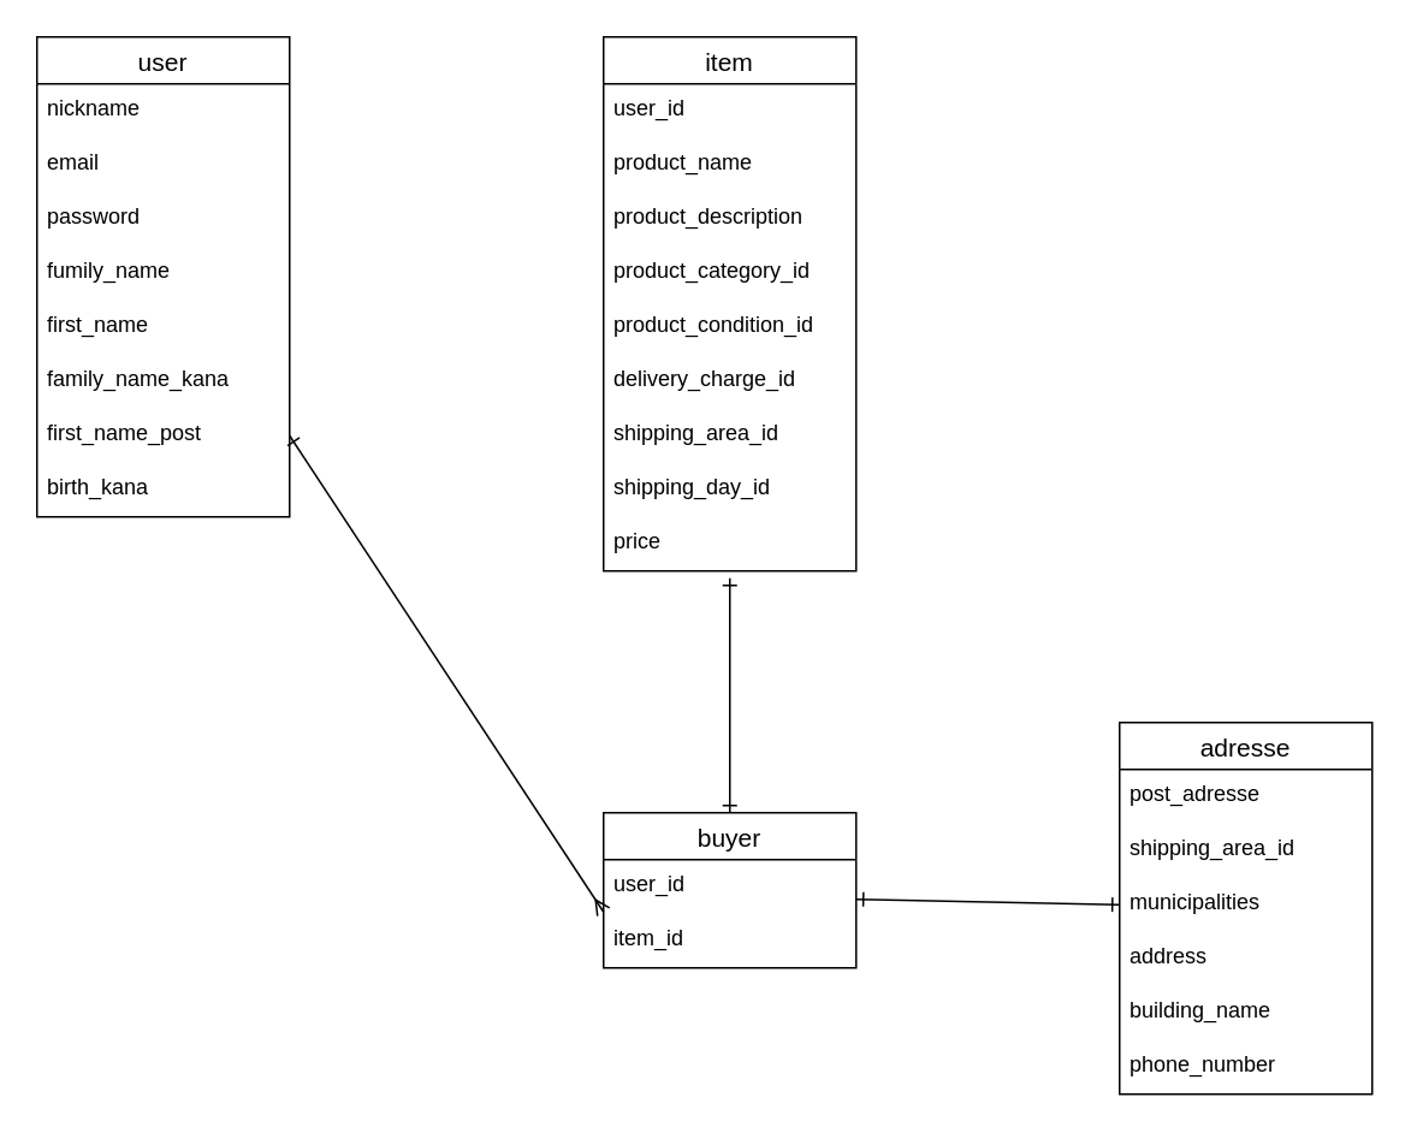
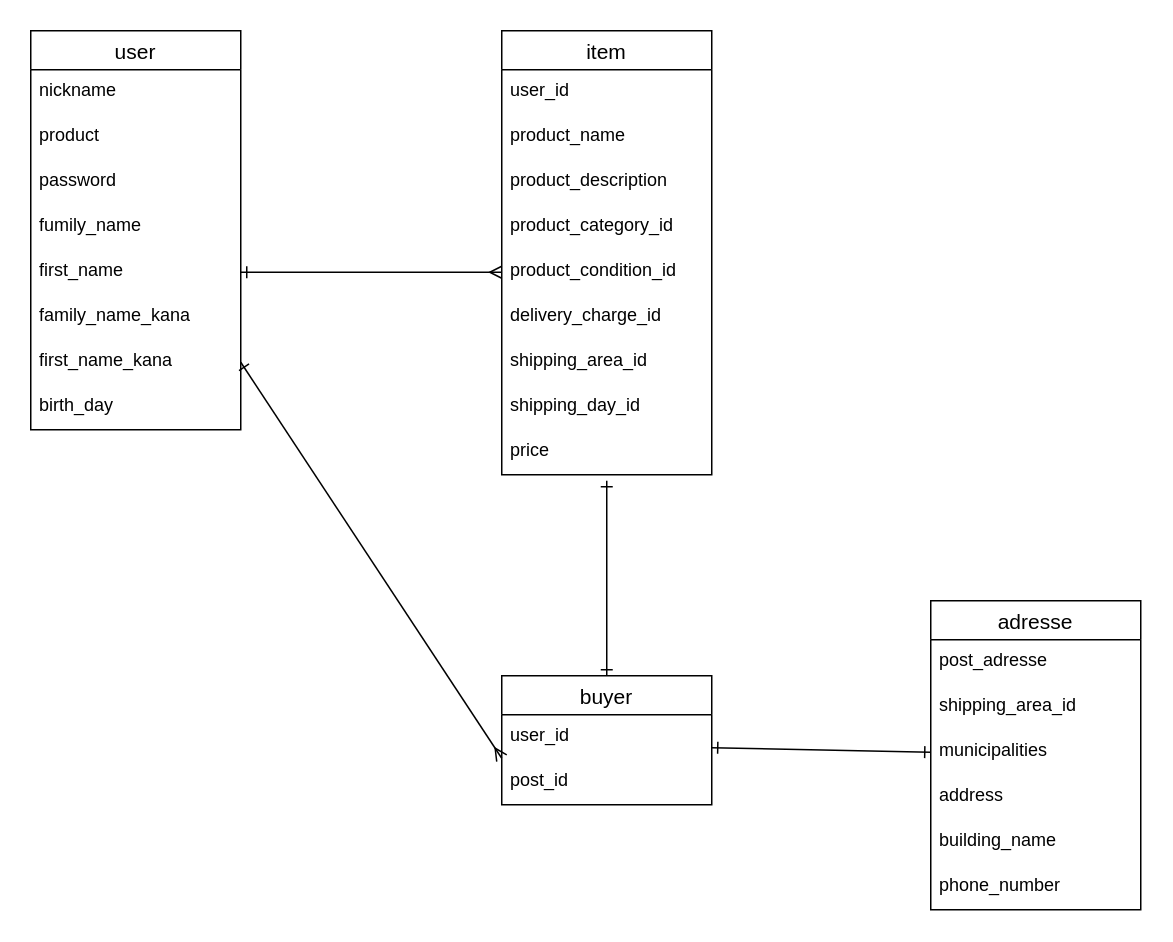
  <mxCell id="0" />
  <mxCell id="1" parent="0" />
  <mxCell id="2" value="user" style="swimlane;fontStyle=0;childLayout=stackLayout;horizontal=1;startSize=26;horizontalStack=0;resizeParent=1;resizeParentMax=0;resizeLast=0;collapsible=1;marginBottom=0;align=center;fontSize=14;" parent="1" vertex="1"><mxGeometry x="20" y="20" width="140" height="266" as="geometry" /></mxCell>
  <mxCell id="3" value="nickname" style="text;strokeColor=none;fillColor=none;spacingLeft=4;spacingRight=4;overflow=hidden;rotatable=0;points=[[0,0.5],[1,0.5]];portConstraint=eastwest;fontSize=12;" parent="2" vertex="1"><mxGeometry y="26" width="140" height="30" as="geometry" /></mxCell>
- <mxCell id="4" value="email" style="text;strokeColor=none;fillColor=none;spacingLeft=4;spacingRight=4;overflow=hidden;rotatable=0;points=[[0,0.5],[1,0.5]];portConstraint=eastwest;fontSize=12;" parent="2" vertex="1"><mxGeometry y="56" width="140" height="30" as="geometry" /></mxCell>
+ <mxCell id="4" value="product" style="text;strokeColor=none;fillColor=none;spacingLeft=4;spacingRight=4;overflow=hidden;rotatable=0;points=[[0,0.5],[1,0.5]];portConstraint=eastwest;fontSize=12;" parent="2" vertex="1"><mxGeometry y="56" width="140" height="30" as="geometry" /></mxCell>
  <mxCell id="5" value="password" style="text;strokeColor=none;fillColor=none;spacingLeft=4;spacingRight=4;overflow=hidden;rotatable=0;points=[[0,0.5],[1,0.5]];portConstraint=eastwest;fontSize=12;" parent="2" vertex="1"><mxGeometry y="86" width="140" height="30" as="geometry" /></mxCell>
  <mxCell id="6" value="fumily_name" style="text;strokeColor=none;fillColor=none;spacingLeft=4;spacingRight=4;overflow=hidden;rotatable=0;points=[[0,0.5],[1,0.5]];portConstraint=eastwest;fontSize=12;" parent="2" vertex="1"><mxGeometry y="116" width="140" height="30" as="geometry" /></mxCell>
  <mxCell id="7" value="first_name" style="text;strokeColor=none;fillColor=none;spacingLeft=4;spacingRight=4;overflow=hidden;rotatable=0;points=[[0,0.5],[1,0.5]];portConstraint=eastwest;fontSize=12;" parent="2" vertex="1"><mxGeometry y="146" width="140" height="30" as="geometry" /></mxCell>
  <mxCell id="8" value="family_name_kana" style="text;strokeColor=none;fillColor=none;spacingLeft=4;spacingRight=4;overflow=hidden;rotatable=0;points=[[0,0.5],[1,0.5]];portConstraint=eastwest;fontSize=12;" parent="2" vertex="1"><mxGeometry y="176" width="140" height="30" as="geometry" /></mxCell>
- <mxCell id="9" value="first_name_post" style="text;strokeColor=none;fillColor=none;spacingLeft=4;spacingRight=4;overflow=hidden;rotatable=0;points=[[0,0.5],[1,0.5]];portConstraint=eastwest;fontSize=12;" parent="2" vertex="1"><mxGeometry y="206" width="140" height="30" as="geometry" /></mxCell>
- <mxCell id="10" value="birth_kana&#10;" style="text;strokeColor=none;fillColor=none;spacingLeft=4;spacingRight=4;overflow=hidden;rotatable=0;points=[[0,0.5],[1,0.5]];portConstraint=eastwest;fontSize=12;" parent="2" vertex="1"><mxGeometry y="236" width="140" height="30" as="geometry" /></mxCell>
+ <mxCell id="9" value="first_name_kana" style="text;strokeColor=none;fillColor=none;spacingLeft=4;spacingRight=4;overflow=hidden;rotatable=0;points=[[0,0.5],[1,0.5]];portConstraint=eastwest;fontSize=12;" parent="2" vertex="1"><mxGeometry y="206" width="140" height="30" as="geometry" /></mxCell>
+ <mxCell id="10" value="birth_day&#10;" style="text;strokeColor=none;fillColor=none;spacingLeft=4;spacingRight=4;overflow=hidden;rotatable=0;points=[[0,0.5],[1,0.5]];portConstraint=eastwest;fontSize=12;" parent="2" vertex="1"><mxGeometry y="236" width="140" height="30" as="geometry" /></mxCell>
  <mxCell id="11" value="item" style="swimlane;fontStyle=0;childLayout=stackLayout;horizontal=1;startSize=26;horizontalStack=0;resizeParent=1;resizeParentMax=0;resizeLast=0;collapsible=1;marginBottom=0;align=center;fontSize=14;" parent="1" vertex="1"><mxGeometry x="334" y="20" width="140" height="296" as="geometry" /></mxCell>
  <mxCell id="12" value="user_id" style="text;strokeColor=none;fillColor=none;spacingLeft=4;spacingRight=4;overflow=hidden;rotatable=0;points=[[0,0.5],[1,0.5]];portConstraint=eastwest;fontSize=12;" parent="11" vertex="1"><mxGeometry y="26" width="140" height="30" as="geometry" /></mxCell>
  <mxCell id="13" value="product_name " style="text;strokeColor=none;fillColor=none;spacingLeft=4;spacingRight=4;overflow=hidden;rotatable=0;points=[[0,0.5],[1,0.5]];portConstraint=eastwest;fontSize=12;" parent="11" vertex="1"><mxGeometry y="56" width="140" height="30" as="geometry" /></mxCell>
  <mxCell id="14" value="product_description" style="text;strokeColor=none;fillColor=none;spacingLeft=4;spacingRight=4;overflow=hidden;rotatable=0;points=[[0,0.5],[1,0.5]];portConstraint=eastwest;fontSize=12;" parent="11" vertex="1"><mxGeometry y="86" width="140" height="30" as="geometry" /></mxCell>
  <mxCell id="15" value="product_category_id" style="text;strokeColor=none;fillColor=none;spacingLeft=4;spacingRight=4;overflow=hidden;rotatable=0;points=[[0,0.5],[1,0.5]];portConstraint=eastwest;fontSize=12;" parent="11" vertex="1"><mxGeometry y="116" width="140" height="30" as="geometry" /></mxCell>
  <mxCell id="16" value="product_condition_id" style="text;strokeColor=none;fillColor=none;spacingLeft=4;spacingRight=4;overflow=hidden;rotatable=0;points=[[0,0.5],[1,0.5]];portConstraint=eastwest;fontSize=12;" parent="11" vertex="1"><mxGeometry y="146" width="140" height="30" as="geometry" /></mxCell>
  <mxCell id="17" value="delivery_charge_id" style="text;strokeColor=none;fillColor=none;spacingLeft=4;spacingRight=4;overflow=hidden;rotatable=0;points=[[0,0.5],[1,0.5]];portConstraint=eastwest;fontSize=12;" parent="11" vertex="1"><mxGeometry y="176" width="140" height="30" as="geometry" /></mxCell>
  <mxCell id="18" value="shipping_area_id" style="text;strokeColor=none;fillColor=none;spacingLeft=4;spacingRight=4;overflow=hidden;rotatable=0;points=[[0,0.5],[1,0.5]];portConstraint=eastwest;fontSize=12;" parent="11" vertex="1"><mxGeometry y="206" width="140" height="30" as="geometry" /></mxCell>
  <mxCell id="19" value="shipping_day_id" style="text;strokeColor=none;fillColor=none;spacingLeft=4;spacingRight=4;overflow=hidden;rotatable=0;points=[[0,0.5],[1,0.5]];portConstraint=eastwest;fontSize=12;" parent="11" vertex="1"><mxGeometry y="236" width="140" height="30" as="geometry" /></mxCell>
  <mxCell id="20" value="price&#10;" style="text;strokeColor=none;fillColor=none;spacingLeft=4;spacingRight=4;overflow=hidden;rotatable=0;points=[[0,0.5],[1,0.5]];portConstraint=eastwest;fontSize=12;" parent="11" vertex="1"><mxGeometry y="266" width="140" height="30" as="geometry" /></mxCell>
  <mxCell id="21" style="edgeStyle=none;html=1;exitX=0.5;exitY=0;exitDx=0;exitDy=0;startArrow=ERone;startFill=0;endArrow=ERone;endFill=0;" parent="1" source="22" edge="1"><mxGeometry relative="1" as="geometry"><mxPoint x="404" y="320" as="targetPoint" /></mxGeometry></mxCell>
  <mxCell id="22" value="buyer" style="swimlane;fontStyle=0;childLayout=stackLayout;horizontal=1;startSize=26;horizontalStack=0;resizeParent=1;resizeParentMax=0;resizeLast=0;collapsible=1;marginBottom=0;align=center;fontSize=14;" parent="1" vertex="1"><mxGeometry x="334" y="450" width="140" height="86" as="geometry" /></mxCell>
  <mxCell id="23" value="user_id" style="text;strokeColor=none;fillColor=none;spacingLeft=4;spacingRight=4;overflow=hidden;rotatable=0;points=[[0,0.5],[1,0.5]];portConstraint=eastwest;fontSize=12;" parent="22" vertex="1"><mxGeometry y="26" width="140" height="30" as="geometry" /></mxCell>
- <mxCell id="24" value="item_id" style="text;strokeColor=none;fillColor=none;spacingLeft=4;spacingRight=4;overflow=hidden;rotatable=0;points=[[0,0.5],[1,0.5]];portConstraint=eastwest;fontSize=12;" parent="22" vertex="1"><mxGeometry y="56" width="140" height="30" as="geometry" /></mxCell>
+ <mxCell id="24" value="post_id" style="text;strokeColor=none;fillColor=none;spacingLeft=4;spacingRight=4;overflow=hidden;rotatable=0;points=[[0,0.5],[1,0.5]];portConstraint=eastwest;fontSize=12;" parent="22" vertex="1"><mxGeometry y="56" width="140" height="30" as="geometry" /></mxCell>
  <mxCell id="25" value="adresse" style="swimlane;fontStyle=0;childLayout=stackLayout;horizontal=1;startSize=26;horizontalStack=0;resizeParent=1;resizeParentMax=0;resizeLast=0;collapsible=1;marginBottom=0;align=center;fontSize=14;" parent="1" vertex="1"><mxGeometry x="620" y="400" width="140" height="206" as="geometry" /></mxCell>
  <mxCell id="26" value="post_adresse" style="text;strokeColor=none;fillColor=none;spacingLeft=4;spacingRight=4;overflow=hidden;rotatable=0;points=[[0,0.5],[1,0.5]];portConstraint=eastwest;fontSize=12;" parent="25" vertex="1"><mxGeometry y="26" width="140" height="30" as="geometry" /></mxCell>
  <mxCell id="27" value="shipping_area_id " style="text;strokeColor=none;fillColor=none;spacingLeft=4;spacingRight=4;overflow=hidden;rotatable=0;points=[[0,0.5],[1,0.5]];portConstraint=eastwest;fontSize=12;" parent="25" vertex="1"><mxGeometry y="56" width="140" height="30" as="geometry" /></mxCell>
  <mxCell id="28" value="municipalities" style="text;strokeColor=none;fillColor=none;spacingLeft=4;spacingRight=4;overflow=hidden;rotatable=0;points=[[0,0.5],[1,0.5]];portConstraint=eastwest;fontSize=12;" parent="25" vertex="1"><mxGeometry y="86" width="140" height="30" as="geometry" /></mxCell>
  <mxCell id="29" value="address" style="text;strokeColor=none;fillColor=none;spacingLeft=4;spacingRight=4;overflow=hidden;rotatable=0;points=[[0,0.5],[1,0.5]];portConstraint=eastwest;fontSize=12;" parent="25" vertex="1"><mxGeometry y="116" width="140" height="30" as="geometry" /></mxCell>
  <mxCell id="30" value="building_name" style="text;strokeColor=none;fillColor=none;spacingLeft=4;spacingRight=4;overflow=hidden;rotatable=0;points=[[0,0.5],[1,0.5]];portConstraint=eastwest;fontSize=12;" parent="25" vertex="1"><mxGeometry y="146" width="140" height="30" as="geometry" /></mxCell>
  <mxCell id="31" value="phone_number" style="text;strokeColor=none;fillColor=none;spacingLeft=4;spacingRight=4;overflow=hidden;rotatable=0;points=[[0,0.5],[1,0.5]];portConstraint=eastwest;fontSize=12;" parent="25" vertex="1"><mxGeometry y="176" width="140" height="30" as="geometry" /></mxCell>
  <mxCell id="32" value="" style="fontSize=12;html=1;endArrow=ERone;endFill=0;strokeColor=default;exitX=1;exitY=0.733;exitDx=0;exitDy=0;exitPerimeter=0;startArrow=ERone;startFill=0;entryX=0;entryY=0.5;entryDx=0;entryDy=0;" parent="1" source="23" target="28" edge="1"><mxGeometry width="100" height="100" relative="1" as="geometry"><mxPoint x="550" y="420" as="sourcePoint" /><mxPoint x="620" y="518" as="targetPoint" /></mxGeometry></mxCell>
  <mxCell id="33" style="edgeStyle=none;html=1;exitX=1;exitY=0.5;exitDx=0;exitDy=0;entryX=0;entryY=0.967;entryDx=0;entryDy=0;entryPerimeter=0;endArrow=ERmany;endFill=0;startArrow=ERone;startFill=0;" parent="1" source="9" target="23" edge="1"><mxGeometry relative="1" as="geometry" /></mxCell>
+ <mxCell id="34" style="edgeStyle=none;html=1;exitX=1;exitY=0.5;exitDx=0;exitDy=0;entryX=0;entryY=0.5;entryDx=0;entryDy=0;startArrow=ERone;startFill=0;endArrow=ERmany;endFill=0;" parent="1" source="7" target="16" edge="1"><mxGeometry relative="1" as="geometry" /></mxCell>
